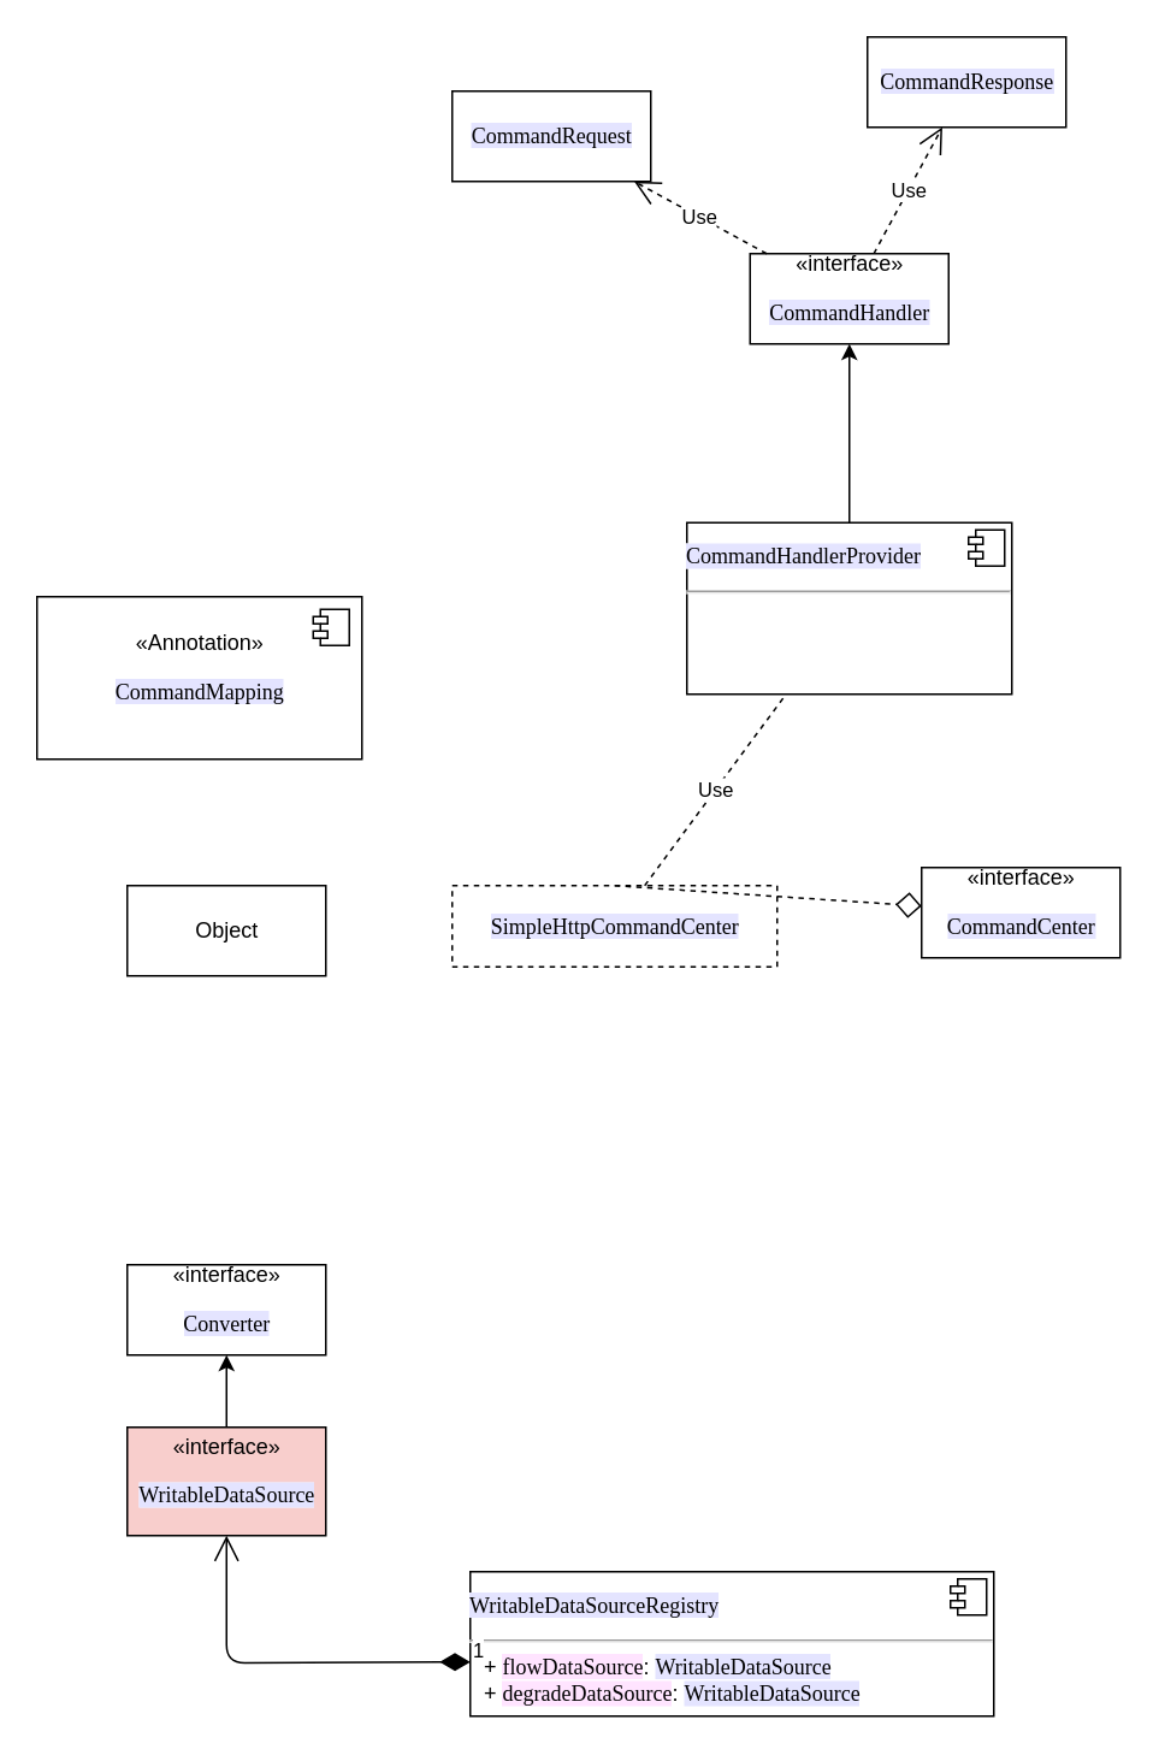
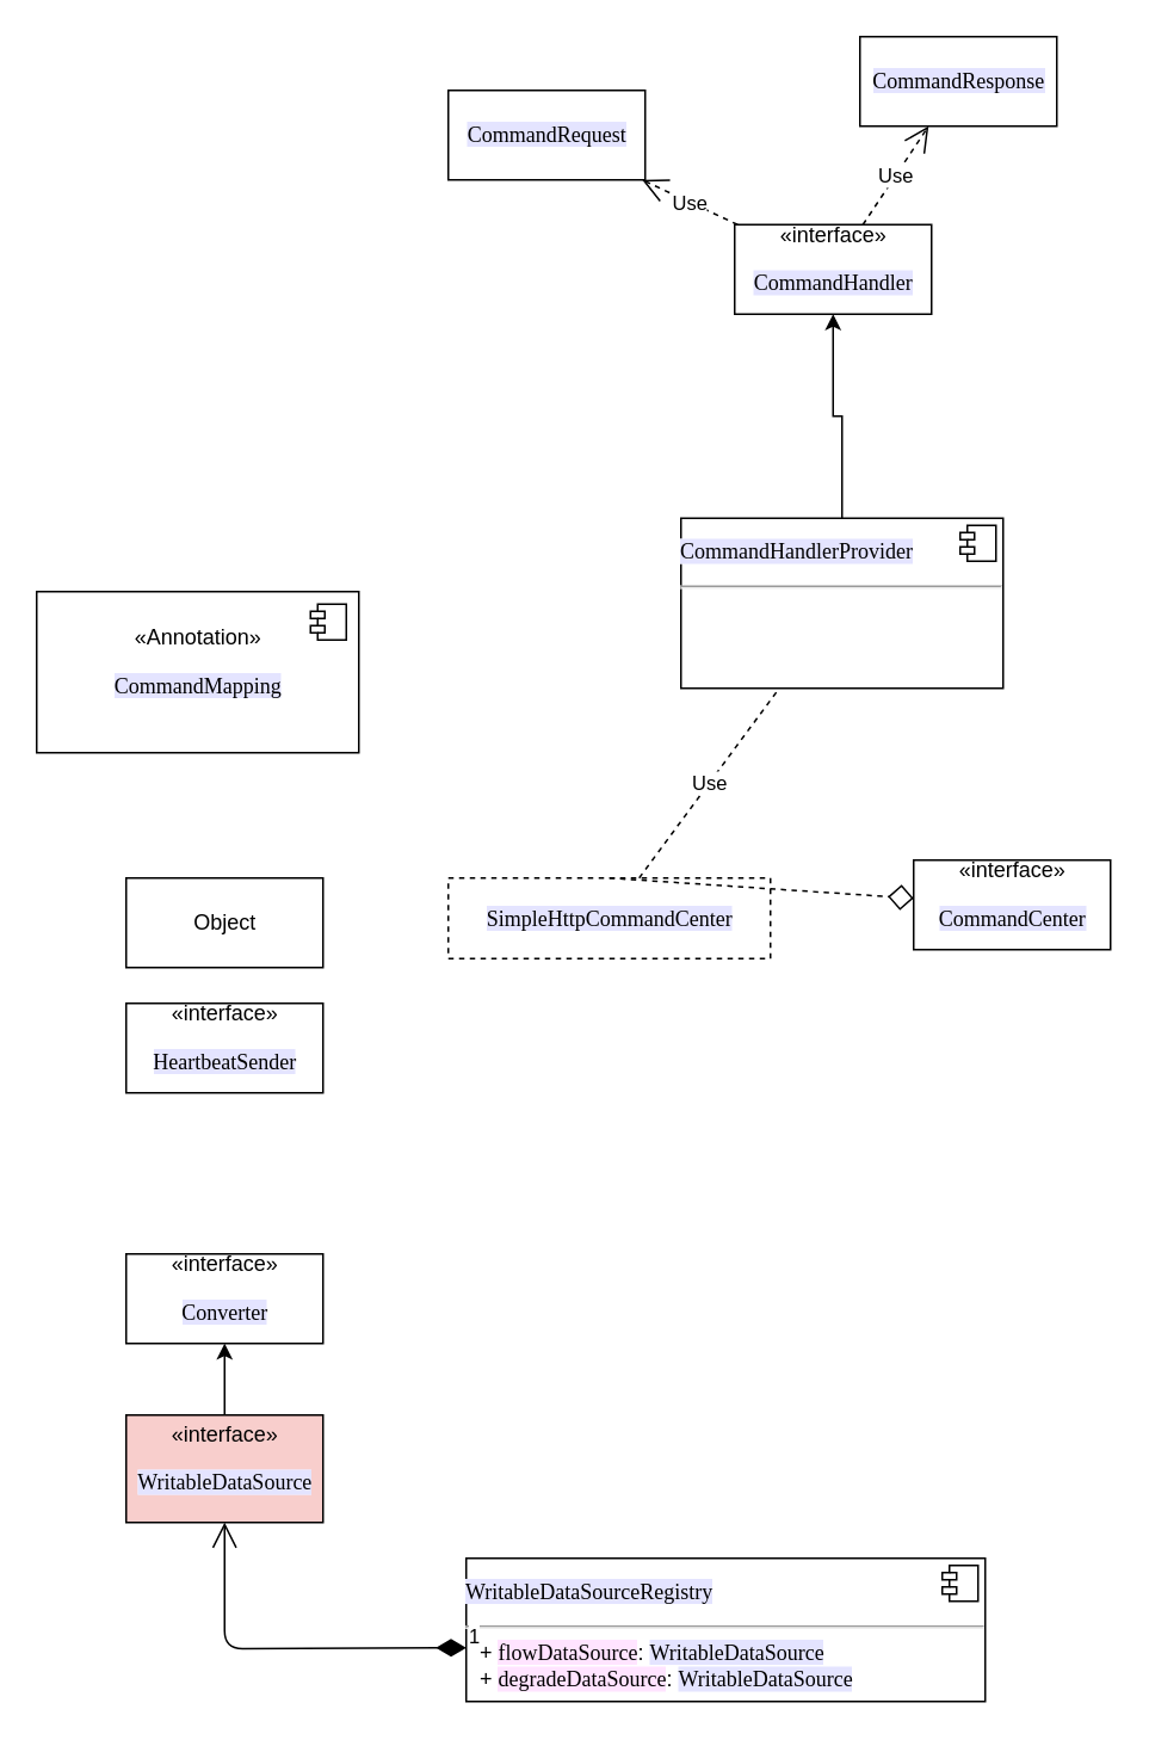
  <mxCell id="0" />
  <mxCell id="1" parent="0" />
  <mxCell id="2" value="&lt;pre style=&quot;background-color: rgb(255 , 255 , 255) ; font-family: &amp;#34;consolas&amp;#34; ; font-size: 9pt&quot;&gt;&lt;span style=&quot;background-color: #e4e4ff&quot;&gt;CommandRequest&lt;/span&gt;&lt;/pre&gt;" style="html=1;" vertex="1" parent="1"><mxGeometry x="250" y="50" width="110" height="50" as="geometry" /></mxCell>
- <mxCell id="3" value="«interface»&lt;br&gt;&lt;pre style=&quot;background-color: rgb(255 , 255 , 255) ; font-family: &amp;#34;consolas&amp;#34; ; font-size: 9pt&quot;&gt;&lt;span style=&quot;background-color: #e4e4ff&quot;&gt;CommandHandler&lt;/span&gt;&lt;/pre&gt;" style="html=1;" vertex="1" parent="1"><mxGeometry x="415" y="140" width="110" height="50" as="geometry" /></mxCell>
+ <mxCell id="3" value="«interface»&lt;br&gt;&lt;pre style=&quot;background-color: rgb(255 , 255 , 255) ; font-family: &amp;#34;consolas&amp;#34; ; font-size: 9pt&quot;&gt;&lt;span style=&quot;background-color: #e4e4ff&quot;&gt;CommandHandler&lt;/span&gt;&lt;/pre&gt;" style="html=1;" vertex="1" parent="1"><mxGeometry x="410" y="125" width="110" height="50" as="geometry" /></mxCell>
  <mxCell id="4" value="&lt;pre style=&quot;background-color: rgb(255 , 255 , 255) ; font-family: &amp;#34;consolas&amp;#34; ; font-size: 9pt&quot;&gt;&lt;span style=&quot;background-color: #e4e4ff&quot;&gt;CommandResponse&lt;/span&gt;&lt;/pre&gt;" style="html=1;" vertex="1" parent="1"><mxGeometry x="480" y="20" width="110" height="50" as="geometry" /></mxCell>
  <mxCell id="5" style="edgeStyle=orthogonalEdgeStyle;rounded=0;orthogonalLoop=1;jettySize=auto;html=1;exitX=0.5;exitY=0;exitDx=0;exitDy=0;entryX=0.5;entryY=1;entryDx=0;entryDy=0;" edge="1" parent="1" source="6" target="3"><mxGeometry relative="1" as="geometry" /></mxCell>
  <mxCell id="6" value="&lt;pre style=&quot;background-color: rgb(255 , 255 , 255) ; font-family: &amp;#34;consolas&amp;#34; ; font-size: 9pt&quot;&gt;&lt;span style=&quot;background-color: #e4e4ff&quot;&gt;CommandHandlerProvider&lt;/span&gt;&lt;/pre&gt;&lt;hr&gt;&lt;p style=&quot;margin: 0px ; margin-left: 8px&quot;&gt;&lt;br&gt;&lt;/p&gt;" style="align=left;overflow=fill;html=1;" vertex="1" parent="1"><mxGeometry x="380" y="289" width="180" height="95" as="geometry" /></mxCell>
  <mxCell id="7" value="" style="shape=component;jettyWidth=8;jettyHeight=4;" vertex="1" parent="6"><mxGeometry x="1" width="20" height="20" relative="1" as="geometry"><mxPoint x="-24" y="4" as="offset" /></mxGeometry></mxCell>
  <mxCell id="8" value="«Annotation»&lt;br&gt;&lt;pre style=&quot;background-color: rgb(255 , 255 , 255) ; font-family: &amp;#34;consolas&amp;#34; ; font-size: 9pt&quot;&gt;&lt;span style=&quot;background-color: #e4e4ff&quot;&gt;CommandMapping&lt;/span&gt;&lt;/pre&gt;" style="html=1;" vertex="1" parent="1"><mxGeometry x="20" y="330" width="180" height="90" as="geometry" /></mxCell>
  <mxCell id="9" value="" style="shape=component;jettyWidth=8;jettyHeight=4;" vertex="1" parent="8"><mxGeometry x="1" width="20" height="20" relative="1" as="geometry"><mxPoint x="-27" y="7" as="offset" /></mxGeometry></mxCell>
  <mxCell id="10" value="Object" style="html=1;" vertex="1" parent="1"><mxGeometry x="70" y="490" width="110" height="50" as="geometry" /></mxCell>
+ <mxCell id="11" value="«interface»&lt;br&gt;&lt;pre style=&quot;background-color: rgb(255 , 255 , 255) ; font-family: &amp;#34;consolas&amp;#34; ; font-size: 9pt&quot;&gt;&lt;span style=&quot;background-color: #e4e4ff&quot;&gt;HeartbeatSender&lt;/span&gt;&lt;/pre&gt;" style="html=1;" vertex="1" parent="1"><mxGeometry x="70" y="560" width="110" height="50" as="geometry" /></mxCell>
  <mxCell id="12" value="«interface»&lt;br&gt;&lt;pre style=&quot;background-color: rgb(255 , 255 , 255) ; font-family: &amp;#34;consolas&amp;#34; ; font-size: 9pt&quot;&gt;&lt;span style=&quot;background-color: #e4e4ff&quot;&gt;CommandCenter&lt;/span&gt;&lt;/pre&gt;" style="html=1;" vertex="1" parent="1"><mxGeometry x="510" y="480" width="110" height="50" as="geometry" /></mxCell>
  <mxCell id="13" value="«interface»&lt;br&gt;&lt;pre style=&quot;background-color: rgb(255 , 255 , 255) ; font-family: &amp;#34;consolas&amp;#34; ; font-size: 9pt&quot;&gt;&lt;span style=&quot;background-color: #e4e4ff&quot;&gt;Converter&lt;/span&gt;&lt;/pre&gt;" style="html=1;" vertex="1" parent="1"><mxGeometry x="70" y="700" width="110" height="50" as="geometry" /></mxCell>
  <mxCell id="14" style="edgeStyle=orthogonalEdgeStyle;rounded=0;orthogonalLoop=1;jettySize=auto;html=1;exitX=0.5;exitY=0;exitDx=0;exitDy=0;" edge="1" parent="1" source="15" target="13"><mxGeometry relative="1" as="geometry" /></mxCell>
  <mxCell id="15" value="«interface»&lt;br&gt;&lt;pre style=&quot;background-color: rgb(255 , 255 , 255) ; font-family: &amp;#34;consolas&amp;#34; ; font-size: 9pt&quot;&gt;&lt;span style=&quot;background-color: #e4e4ff&quot;&gt;WritableDataSource&lt;/span&gt;&lt;/pre&gt;" style="html=1;fillColor=#f8cecc;" vertex="1" parent="1"><mxGeometry x="70" y="790" width="110" height="60" as="geometry" /></mxCell>
  <mxCell id="16" value="&lt;pre style=&quot;background-color: rgb(255 , 255 , 255) ; font-family: &amp;#34;consolas&amp;#34; ; font-size: 9pt&quot;&gt;&lt;span style=&quot;background-color: #e4e4ff&quot;&gt;WritableDataSourceRegistry&lt;/span&gt;&lt;/pre&gt;&lt;hr&gt;&lt;p style=&quot;margin: 0px ; margin-left: 8px&quot;&gt;+&amp;nbsp;&lt;span style=&quot;background-color: rgb(255 , 228 , 255) ; font-family: &amp;#34;consolas&amp;#34; ; font-size: 9pt&quot;&gt;flowDataSource&lt;/span&gt;&lt;span&gt;:&amp;nbsp;&lt;/span&gt;&lt;span style=&quot;font-size: 9pt ; background-color: rgb(228 , 228 , 255) ; font-family: &amp;#34;consolas&amp;#34;&quot;&gt;WritableDataSource&lt;/span&gt;&lt;/p&gt;&lt;p style=&quot;margin: 0px ; margin-left: 8px&quot;&gt;+&amp;nbsp;&lt;span style=&quot;background-color: rgb(255 , 228 , 255) ; font-family: &amp;#34;consolas&amp;#34; ; font-size: 9pt&quot;&gt;degradeDataSource&lt;/span&gt;&lt;span&gt;:&amp;nbsp;&lt;/span&gt;&lt;span style=&quot;background-color: rgb(228 , 228 , 255) ; font-family: &amp;#34;consolas&amp;#34; ; font-size: 9pt&quot;&gt;WritableDataSource&lt;/span&gt;&lt;/p&gt;" style="align=left;overflow=fill;html=1;" vertex="1" parent="1"><mxGeometry x="260" y="870" width="290" height="80" as="geometry" /></mxCell>
  <mxCell id="17" value="" style="shape=component;jettyWidth=8;jettyHeight=4;" vertex="1" parent="16"><mxGeometry x="1" width="20" height="20" relative="1" as="geometry"><mxPoint x="-24" y="4" as="offset" /></mxGeometry></mxCell>
  <mxCell id="18" value="1" style="endArrow=open;html=1;endSize=12;startArrow=diamondThin;startSize=14;startFill=1;edgeStyle=orthogonalEdgeStyle;align=left;verticalAlign=bottom;" edge="1" parent="16" target="15"><mxGeometry x="-1" y="3" relative="1" as="geometry"><mxPoint y="50" as="sourcePoint" /><mxPoint x="345" y="50" as="targetPoint" /></mxGeometry></mxCell>
  <mxCell id="19" value="Use" style="endArrow=open;endSize=12;dashed=1;html=1;" edge="1" parent="1" source="3" target="2"><mxGeometry width="160" relative="1" as="geometry"><mxPoint x="-50" y="290" as="sourcePoint" /><mxPoint x="110" y="290" as="targetPoint" /></mxGeometry></mxCell>
  <mxCell id="20" value="Use" style="endArrow=open;endSize=12;dashed=1;html=1;" edge="1" parent="1" source="3" target="4"><mxGeometry width="160" relative="1" as="geometry"><mxPoint x="280" y="90" as="sourcePoint" /><mxPoint x="440" y="90" as="targetPoint" /></mxGeometry></mxCell>
  <mxCell id="21" value="&lt;pre style=&quot;background-color: rgb(255 , 255 , 255) ; font-family: &amp;#34;consolas&amp;#34; ; font-size: 9pt&quot;&gt;&lt;span style=&quot;background-color: #e4e4ff&quot;&gt;SimpleHttpCommandCenter&lt;/span&gt;&lt;/pre&gt;" style="html=1;dashed=1;" vertex="1" parent="1"><mxGeometry x="250" y="490" width="180" height="45" as="geometry" /></mxCell>
  <mxCell id="22" value="" style="endArrow=diamond;dashed=1;endFill=0;endSize=12;html=1;exitX=0.5;exitY=0;exitDx=0;exitDy=0;" edge="1" parent="1" source="21" target="12"><mxGeometry width="160" relative="1" as="geometry"><mxPoint x="40" y="970" as="sourcePoint" /><mxPoint x="200" y="970" as="targetPoint" /></mxGeometry></mxCell>
  <mxCell id="23" value="Use" style="endArrow=none;endSize=12;dashed=1;html=1;" edge="1" parent="1" source="21" target="6"><mxGeometry width="160" relative="1" as="geometry"><mxPoint x="438" y="750" as="sourcePoint" /><mxPoint x="598" y="750" as="targetPoint" /></mxGeometry></mxCell>
